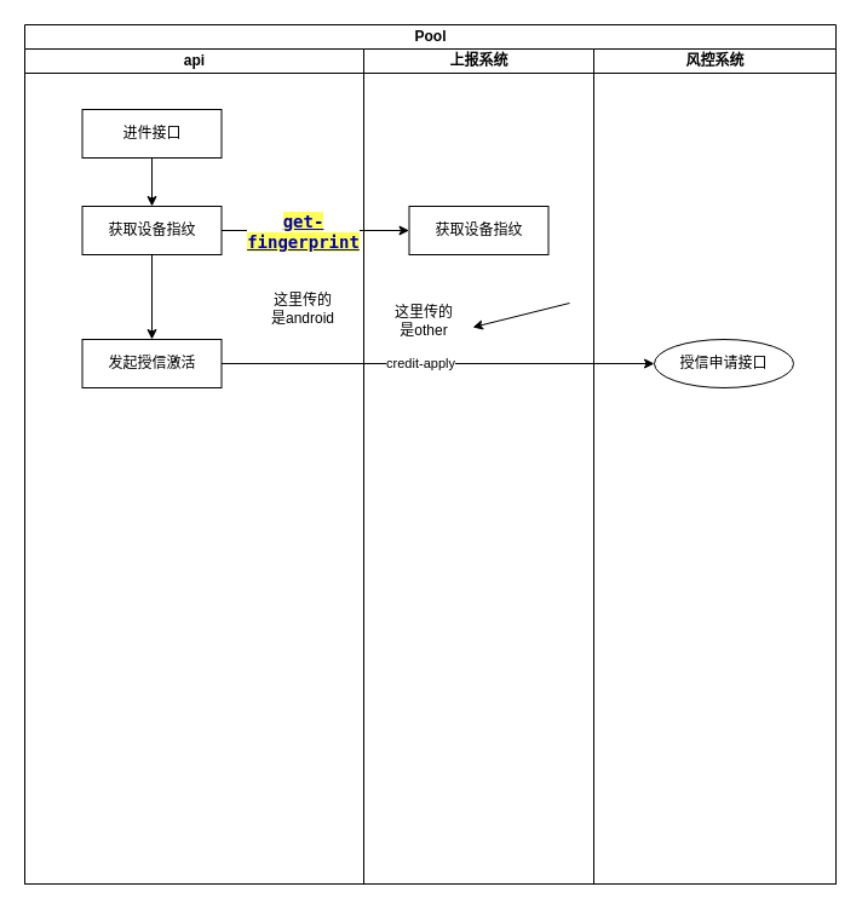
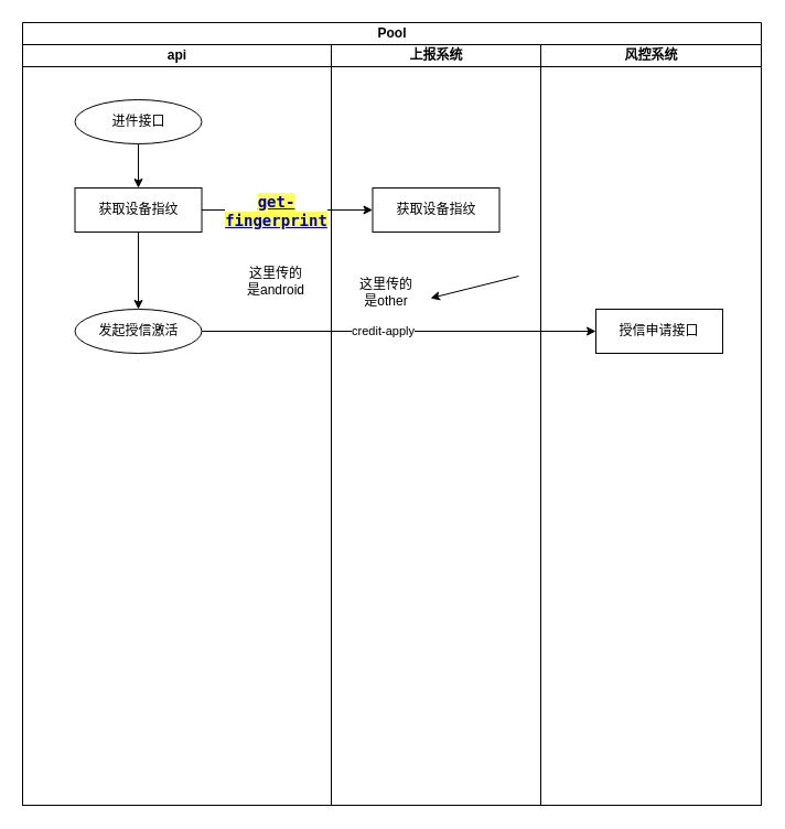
  <mxCell id="0" />
  <mxCell id="1" parent="0" />
  <mxCell id="2" value="Pool" style="swimlane;childLayout=stackLayout;resizeParent=1;resizeParentMax=0;startSize=20;html=1;" vertex="1" parent="1"><mxGeometry x="20" y="20" width="670" height="710" as="geometry" /></mxCell>
  <mxCell id="3" value="api" style="swimlane;startSize=20;html=1;" vertex="1" parent="2"><mxGeometry y="20" width="280" height="690" as="geometry" /></mxCell>
  <mxCell id="4" value="" style="edgeStyle=orthogonalEdgeStyle;rounded=0;orthogonalLoop=1;jettySize=auto;html=1;" edge="1" parent="3" source="5" target="7"><mxGeometry relative="1" as="geometry" /></mxCell>
- <mxCell id="5" value="进件接口" style="rounded=0;whiteSpace=wrap;html=1;" vertex="1" parent="3"><mxGeometry x="47.5" y="50" width="115" height="40" as="geometry" /></mxCell>
+ <mxCell id="5" value="进件接口" style="ellipse;whiteSpace=wrap;html=1;" vertex="1" parent="3"><mxGeometry x="47.5" y="50" width="115" height="40" as="geometry" /></mxCell>
  <mxCell id="6" value="" style="edgeStyle=orthogonalEdgeStyle;rounded=0;orthogonalLoop=1;jettySize=auto;html=1;" edge="1" parent="3" source="7" target="9"><mxGeometry relative="1" as="geometry" /></mxCell>
  <mxCell id="7" value="获取设备指纹" style="rounded=0;whiteSpace=wrap;html=1;" vertex="1" parent="3"><mxGeometry x="47.5" y="130" width="115" height="40" as="geometry" /></mxCell>
  <mxCell id="8" value="这里传的是android" style="text;html=1;align=center;verticalAlign=middle;whiteSpace=wrap;rounded=0;" vertex="1" parent="3"><mxGeometry x="200" y="200" width="60" height="30" as="geometry" /></mxCell>
- <mxCell id="9" value="发起授信激活" style="rounded=0;whiteSpace=wrap;html=1;" vertex="1" parent="3"><mxGeometry x="47.5" y="240" width="115" height="40" as="geometry" /></mxCell>
+ <mxCell id="9" value="发起授信激活" style="ellipse;whiteSpace=wrap;html=1;" vertex="1" parent="3"><mxGeometry x="47.5" y="240" width="115" height="40" as="geometry" /></mxCell>
  <mxCell id="10" value="上报系统" style="swimlane;startSize=20;html=1;" vertex="1" parent="2"><mxGeometry x="280" y="20" width="190" height="690" as="geometry" /></mxCell>
  <mxCell id="11" value="获取设备指纹" style="rounded=0;whiteSpace=wrap;html=1;" vertex="1" parent="10"><mxGeometry x="37.5" y="130" width="115" height="40" as="geometry" /></mxCell>
  <mxCell id="12" value="这里传的是other" style="text;html=1;align=center;verticalAlign=middle;whiteSpace=wrap;rounded=0;" vertex="1" parent="10"><mxGeometry x="20" y="210" width="60" height="30" as="geometry" /></mxCell>
  <mxCell id="13" value="" style="endArrow=classic;html=1;rounded=0;" edge="1" parent="10"><mxGeometry width="50" height="50" relative="1" as="geometry"><mxPoint x="170" y="210" as="sourcePoint" /><mxPoint x="90" y="230" as="targetPoint" /></mxGeometry></mxCell>
  <mxCell id="14" value="风控系统" style="swimlane;startSize=20;html=1;" vertex="1" parent="2"><mxGeometry x="470" y="20" width="200" height="690" as="geometry" /></mxCell>
- <mxCell id="15" value="授信申请接口" style="ellipse;whiteSpace=wrap;html=1;" vertex="1" parent="14"><mxGeometry x="50" y="240" width="115" height="40" as="geometry" /></mxCell>
+ <mxCell id="15" value="授信申请接口" style="rounded=0;whiteSpace=wrap;html=1;" vertex="1" parent="14"><mxGeometry x="50" y="240" width="115" height="40" as="geometry" /></mxCell>
  <mxCell id="16" style="edgeStyle=orthogonalEdgeStyle;rounded=0;orthogonalLoop=1;jettySize=auto;html=1;entryX=0;entryY=0.5;entryDx=0;entryDy=0;" edge="1" parent="2" source="7" target="11"><mxGeometry relative="1" as="geometry" /></mxCell>
  <mxCell id="17" value="&lt;a style=&quot;box-sizing: border-box; background: 0px center rgb(255, 255, 85); color: rgb(0, 0, 187); -webkit-font-smoothing: antialiased; font-family: monospace; font-size: 14px; font-weight: 700; text-align: start; text-wrap-mode: wrap;&quot; target=&quot;_blank&quot; href=&quot;http://api.xinfei.io/report/device/get-fingerprint&quot;&gt;get-fingerprint&lt;/a&gt;" style="edgeLabel;html=1;align=center;verticalAlign=middle;resizable=0;points=[];labelBorderColor=none;" vertex="1" connectable="0" parent="16"><mxGeometry x="-0.234" y="-1" relative="1" as="geometry"><mxPoint x="8" y="-1" as="offset" /></mxGeometry></mxCell>
  <mxCell id="18" style="edgeStyle=orthogonalEdgeStyle;rounded=0;orthogonalLoop=1;jettySize=auto;html=1;entryX=0;entryY=0.5;entryDx=0;entryDy=0;" edge="1" parent="2" source="9" target="15"><mxGeometry relative="1" as="geometry" /></mxCell>
  <mxCell id="19" value="credit-apply" style="edgeLabel;html=1;align=center;verticalAlign=middle;resizable=0;points=[];" vertex="1" connectable="0" parent="18"><mxGeometry x="-0.081" y="1" relative="1" as="geometry"><mxPoint as="offset" /></mxGeometry></mxCell>
